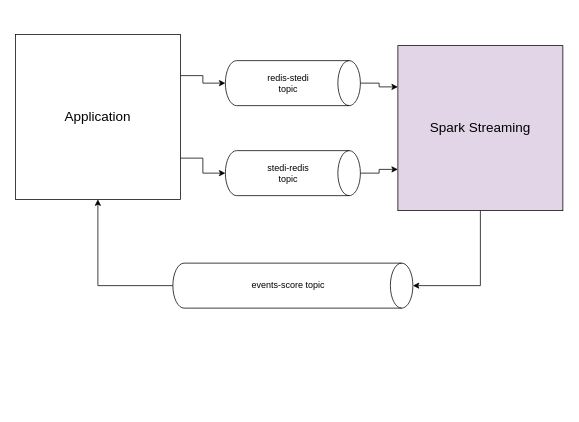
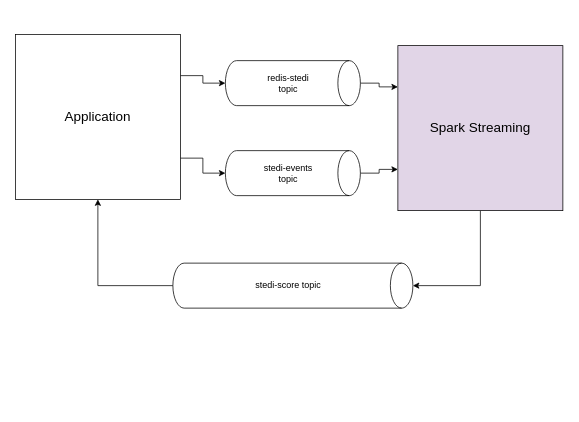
  <mxCell id="0" />
  <mxCell id="1" parent="0" />
  <mxCell id="2" style="edgeStyle=orthogonalEdgeStyle;rounded=0;orthogonalLoop=1;jettySize=auto;html=1;exitX=0.5;exitY=0;exitDx=0;exitDy=0;exitPerimeter=0;entryX=0;entryY=0.25;entryDx=0;entryDy=0;" edge="1" parent="1" source="3" target="10"><mxGeometry relative="1" as="geometry" /></mxCell>
  <mxCell id="3" value="" style="shape=cylinder3;whiteSpace=wrap;html=1;boundedLbl=1;backgroundOutline=1;size=15;rotation=90;" vertex="1" parent="1"><mxGeometry x="360" y="20" width="60" height="180" as="geometry" /></mxCell>
  <mxCell id="4" style="edgeStyle=orthogonalEdgeStyle;rounded=0;orthogonalLoop=1;jettySize=auto;html=1;exitX=1;exitY=0.25;exitDx=0;exitDy=0;" edge="1" parent="1" source="6" target="3"><mxGeometry relative="1" as="geometry" /></mxCell>
  <mxCell id="5" style="edgeStyle=orthogonalEdgeStyle;rounded=0;orthogonalLoop=1;jettySize=auto;html=1;exitX=1;exitY=0.75;exitDx=0;exitDy=0;entryX=0.5;entryY=1;entryDx=0;entryDy=0;entryPerimeter=0;" edge="1" parent="1" source="6" target="8"><mxGeometry relative="1" as="geometry" /></mxCell>
  <mxCell id="6" value="&lt;font style=&quot;font-size: 18px&quot;&gt;Application&lt;/font&gt;" style="whiteSpace=wrap;html=1;aspect=fixed;" vertex="1" parent="1"><mxGeometry x="20" y="45" width="220" height="220" as="geometry" /></mxCell>
  <mxCell id="7" style="edgeStyle=orthogonalEdgeStyle;rounded=0;orthogonalLoop=1;jettySize=auto;html=1;exitX=0.5;exitY=0;exitDx=0;exitDy=0;exitPerimeter=0;entryX=0;entryY=0.75;entryDx=0;entryDy=0;" edge="1" parent="1" source="8" target="10"><mxGeometry relative="1" as="geometry" /></mxCell>
  <mxCell id="8" value="" style="shape=cylinder3;whiteSpace=wrap;html=1;boundedLbl=1;backgroundOutline=1;size=15;rotation=90;" vertex="1" parent="1"><mxGeometry x="360" y="140" width="60" height="180" as="geometry" /></mxCell>
  <mxCell id="9" style="edgeStyle=orthogonalEdgeStyle;rounded=0;orthogonalLoop=1;jettySize=auto;html=1;entryX=0.5;entryY=0;entryDx=0;entryDy=0;entryPerimeter=0;" edge="1" parent="1" source="10" target="12"><mxGeometry relative="1" as="geometry" /></mxCell>
  <mxCell id="10" value="&lt;font style=&quot;font-size: 18px&quot;&gt;Spark Streaming&lt;/font&gt;" style="whiteSpace=wrap;html=1;aspect=fixed;fillColor=#e1d5e7;" vertex="1" parent="1"><mxGeometry x="530" y="60" width="220" height="220" as="geometry" /></mxCell>
  <mxCell id="11" style="edgeStyle=orthogonalEdgeStyle;rounded=0;orthogonalLoop=1;jettySize=auto;html=1;exitX=0.5;exitY=1;exitDx=0;exitDy=0;exitPerimeter=0;" edge="1" parent="1" source="12" target="6"><mxGeometry relative="1" as="geometry" /></mxCell>
  <mxCell id="12" value="" style="shape=cylinder3;whiteSpace=wrap;html=1;boundedLbl=1;backgroundOutline=1;size=15;rotation=90;" vertex="1" parent="1"><mxGeometry x="360" y="220" width="60" height="320" as="geometry" /></mxCell>
  <mxCell id="13" value="redis-stedi topic" style="text;html=1;strokeColor=none;fillColor=none;align=center;verticalAlign=middle;whiteSpace=wrap;rounded=0;" vertex="1" parent="1"><mxGeometry x="341" y="90" width="86" height="40" as="geometry" /></mxCell>
- <mxCell id="14" value="stedi-redis topic" style="text;html=1;strokeColor=none;fillColor=none;align=center;verticalAlign=middle;whiteSpace=wrap;rounded=0;" vertex="1" parent="1"><mxGeometry x="340.5" y="210" width="86" height="40" as="geometry" /></mxCell>
- <mxCell id="15" value="events-score topic" style="text;html=1;strokeColor=none;fillColor=none;align=center;verticalAlign=middle;whiteSpace=wrap;rounded=0;" vertex="1" parent="1"><mxGeometry x="304" y="360" width="160" height="40" as="geometry" /></mxCell>
+ <mxCell id="14" value="stedi-events topic" style="text;html=1;strokeColor=none;fillColor=none;align=center;verticalAlign=middle;whiteSpace=wrap;rounded=0;" vertex="1" parent="1"><mxGeometry x="340.5" y="210" width="86" height="40" as="geometry" /></mxCell>
+ <mxCell id="15" value="stedi-score topic" style="text;html=1;strokeColor=none;fillColor=none;align=center;verticalAlign=middle;whiteSpace=wrap;rounded=0;" vertex="1" parent="1"><mxGeometry x="304" y="360" width="160" height="40" as="geometry" /></mxCell>
